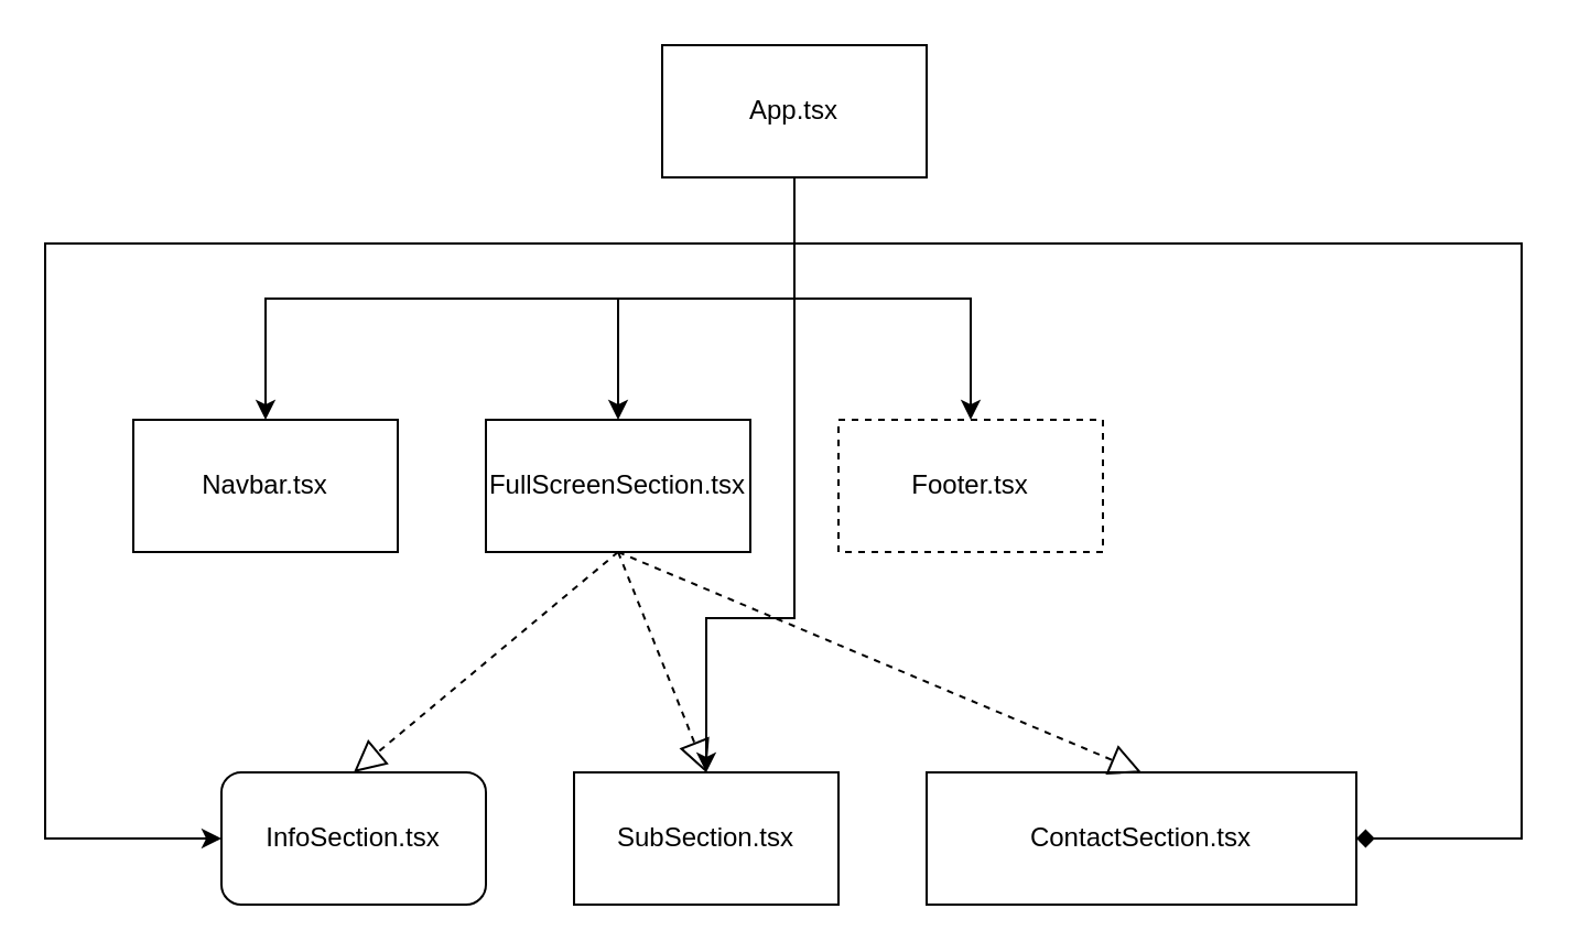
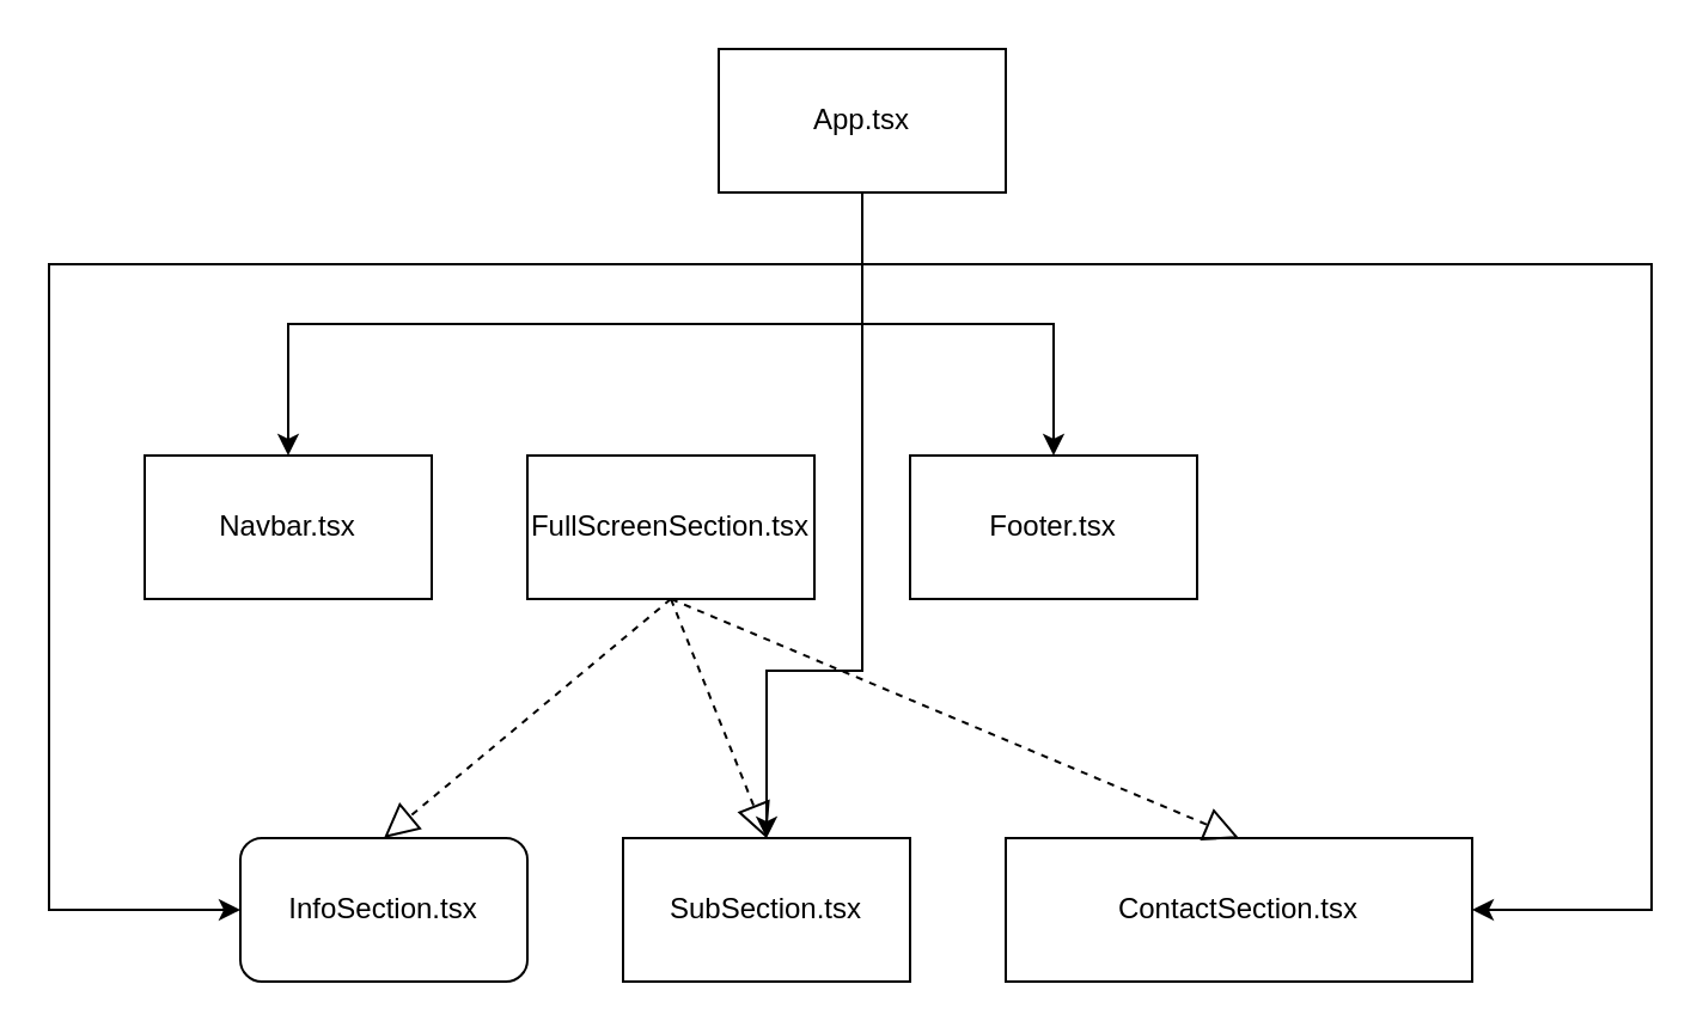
  <mxCell id="0" />
  <mxCell id="1" parent="0" />
  <mxCell id="2" style="edgeStyle=orthogonalEdgeStyle;rounded=0;orthogonalLoop=1;jettySize=auto;html=1;exitX=0.5;exitY=1;exitDx=0;exitDy=0;entryX=0.5;entryY=0;entryDx=0;entryDy=0;" edge="1" parent="1" source="8" target="11"><mxGeometry relative="1" as="geometry" /></mxCell>
- <mxCell id="3" style="edgeStyle=orthogonalEdgeStyle;rounded=0;orthogonalLoop=1;jettySize=auto;html=1;exitX=0.5;exitY=1;exitDx=0;exitDy=0;entryX=0.5;entryY=0;entryDx=0;entryDy=0;" edge="1" parent="1" source="8" target="10"><mxGeometry relative="1" as="geometry" /></mxCell>
  <mxCell id="4" style="edgeStyle=orthogonalEdgeStyle;rounded=0;orthogonalLoop=1;jettySize=auto;html=1;exitX=0.5;exitY=1;exitDx=0;exitDy=0;entryX=0.5;entryY=0;entryDx=0;entryDy=0;" edge="1" parent="1" source="8" target="9"><mxGeometry relative="1" as="geometry" /></mxCell>
  <mxCell id="5" style="edgeStyle=orthogonalEdgeStyle;rounded=0;orthogonalLoop=1;jettySize=auto;html=1;exitX=0.5;exitY=1;exitDx=0;exitDy=0;entryX=0;entryY=0.5;entryDx=0;entryDy=0;" edge="1" parent="1" source="8" target="14"><mxGeometry relative="1" as="geometry"><Array as="points"><mxPoint x="360" y="110" /><mxPoint x="20" y="110" /><mxPoint x="20" y="380" /></Array></mxGeometry></mxCell>
  <mxCell id="6" style="edgeStyle=orthogonalEdgeStyle;rounded=0;orthogonalLoop=1;jettySize=auto;html=1;exitX=0.5;exitY=1;exitDx=0;exitDy=0;entryX=0.5;entryY=0;entryDx=0;entryDy=0;" edge="1" parent="1" source="8" target="13"><mxGeometry relative="1" as="geometry"><Array as="points"><mxPoint x="360" y="280" /><mxPoint x="320" y="280" /></Array></mxGeometry></mxCell>
- <mxCell id="7" style="edgeStyle=orthogonalEdgeStyle;rounded=0;orthogonalLoop=1;jettySize=auto;html=1;exitX=0.5;exitY=1;exitDx=0;exitDy=0;entryX=1;entryY=0.5;entryDx=0;entryDy=0;endArrow=diamond;" edge="1" parent="1" source="8" target="12"><mxGeometry relative="1" as="geometry"><Array as="points"><mxPoint x="360" y="110" /><mxPoint x="690" y="110" /><mxPoint x="690" y="380" /></Array></mxGeometry></mxCell>
+ <mxCell id="7" style="edgeStyle=orthogonalEdgeStyle;rounded=0;orthogonalLoop=1;jettySize=auto;html=1;exitX=0.5;exitY=1;exitDx=0;exitDy=0;entryX=1;entryY=0.5;entryDx=0;entryDy=0;" edge="1" parent="1" source="8" target="12"><mxGeometry relative="1" as="geometry"><Array as="points"><mxPoint x="360" y="110" /><mxPoint x="690" y="110" /><mxPoint x="690" y="380" /></Array></mxGeometry></mxCell>
  <mxCell id="8" value="App.tsx" style="rounded=0;whiteSpace=wrap;html=1;" vertex="1" parent="1"><mxGeometry x="300" y="20" width="120" height="60" as="geometry" /></mxCell>
- <mxCell id="9" value="Footer.tsx" style="rounded=0;whiteSpace=wrap;html=1;dashed=1;" vertex="1" parent="1"><mxGeometry x="380" y="190" width="120" height="60" as="geometry" /></mxCell>
+ <mxCell id="9" value="Footer.tsx" style="rounded=0;whiteSpace=wrap;html=1;" vertex="1" parent="1"><mxGeometry x="380" y="190" width="120" height="60" as="geometry" /></mxCell>
  <mxCell id="10" value="FullScreenSection.tsx" style="rounded=0;whiteSpace=wrap;html=1;" vertex="1" parent="1"><mxGeometry x="220" y="190" width="120" height="60" as="geometry" /></mxCell>
  <mxCell id="11" value="Navbar.tsx" style="rounded=0;whiteSpace=wrap;html=1;" vertex="1" parent="1"><mxGeometry x="60" y="190" width="120" height="60" as="geometry" /></mxCell>
  <mxCell id="12" value="ContactSection.tsx" style="rounded=0;whiteSpace=wrap;html=1;" vertex="1" parent="1"><mxGeometry x="420" y="350" width="195" height="60" as="geometry" /></mxCell>
  <mxCell id="13" value="SubSection.tsx" style="rounded=0;whiteSpace=wrap;html=1;" vertex="1" parent="1"><mxGeometry x="260" y="350" width="120" height="60" as="geometry" /></mxCell>
  <mxCell id="14" value="InfoSection.tsx" style="whiteSpace=wrap;html=1;rounded=1;" vertex="1" parent="1"><mxGeometry x="100" y="350" width="120" height="60" as="geometry" /></mxCell>
  <mxCell id="15" value="" style="endArrow=block;dashed=1;endFill=0;endSize=12;html=1;rounded=0;exitX=0.5;exitY=1;exitDx=0;exitDy=0;entryX=0.5;entryY=0;entryDx=0;entryDy=0;" edge="1" parent="1" source="10" target="14"><mxGeometry width="160" relative="1" as="geometry"><mxPoint x="180" y="460" as="sourcePoint" /><mxPoint x="340" y="460" as="targetPoint" /></mxGeometry></mxCell>
  <mxCell id="16" value="" style="endArrow=block;dashed=1;endFill=0;endSize=12;html=1;rounded=0;exitX=0.5;exitY=1;exitDx=0;exitDy=0;entryX=0.5;entryY=0;entryDx=0;entryDy=0;" edge="1" parent="1" source="10" target="13"><mxGeometry width="160" relative="1" as="geometry"><mxPoint x="290" y="490" as="sourcePoint" /><mxPoint x="450" y="490" as="targetPoint" /></mxGeometry></mxCell>
  <mxCell id="17" value="" style="endArrow=block;dashed=1;endFill=0;endSize=12;html=1;rounded=0;entryX=0.5;entryY=0;entryDx=0;entryDy=0;" edge="1" parent="1" target="12"><mxGeometry width="160" relative="1" as="geometry"><mxPoint x="280" y="250" as="sourcePoint" /><mxPoint x="610" y="490" as="targetPoint" /></mxGeometry></mxCell>
